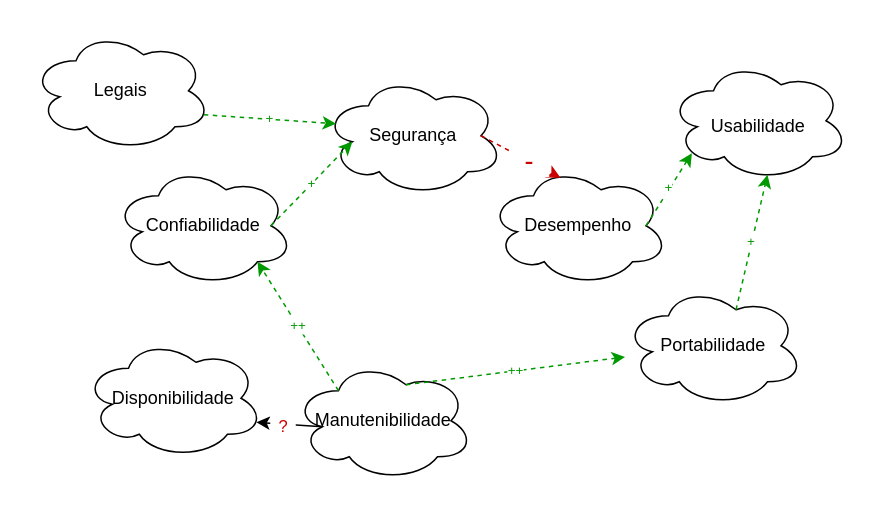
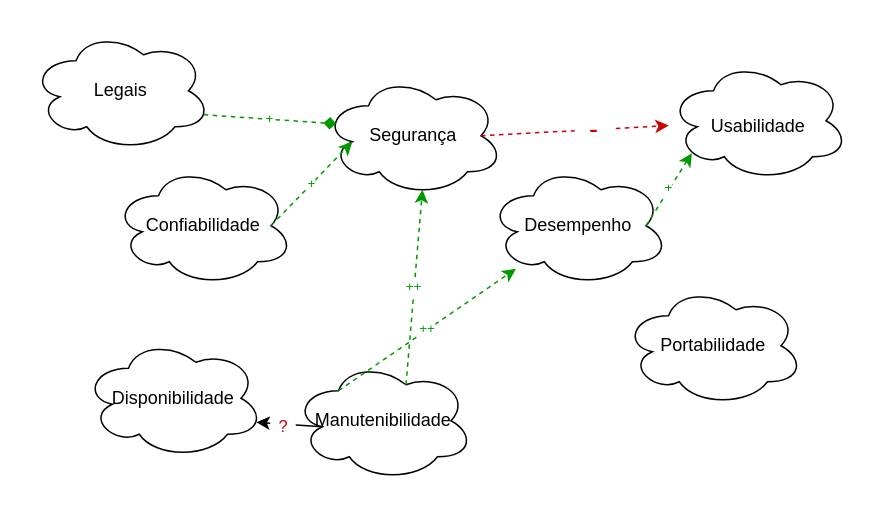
  <mxCell id="0" />
  <mxCell id="1" parent="0" />
  <mxCell id="2" value="&lt;font color=&quot;#000000&quot; style=&quot;font-size: 12px&quot;&gt;Usabilidade&lt;/font&gt;" style="ellipse;shape=cloud;whiteSpace=wrap;html=1;imageBorder=none;labelBackgroundColor=none;fontSize=24;fontColor=#007FFF;strokeColor=#000000;fillColor=none;" vertex="1" parent="1"><mxGeometry x="445" y="40" width="120" height="80" as="geometry" /></mxCell>
  <mxCell id="3" value="Confiabilidade" style="ellipse;shape=cloud;whiteSpace=wrap;html=1;imageBorder=none;labelBackgroundColor=none;fontSize=12;fontColor=#000000;strokeColor=#000000;fillColor=none;" vertex="1" parent="1"><mxGeometry x="75" y="110" width="120" height="80" as="geometry" /></mxCell>
  <mxCell id="4" value="Desempenho" style="ellipse;shape=cloud;whiteSpace=wrap;html=1;imageBorder=none;labelBackgroundColor=none;fontSize=12;fontColor=#000000;strokeColor=#000000;fillColor=none;" vertex="1" parent="1"><mxGeometry x="325" y="110" width="120" height="80" as="geometry" /></mxCell>
  <mxCell id="5" value="Segurança" style="ellipse;shape=cloud;whiteSpace=wrap;html=1;imageBorder=none;labelBackgroundColor=none;fontSize=12;fontColor=#000000;strokeColor=#000000;fillColor=none;" vertex="1" parent="1"><mxGeometry x="215" y="50" width="120" height="80" as="geometry" /></mxCell>
  <mxCell id="6" value="Portabilidade" style="ellipse;shape=cloud;whiteSpace=wrap;html=1;imageBorder=none;labelBackgroundColor=none;fontSize=12;fontColor=#000000;strokeColor=#000000;fillColor=none;" vertex="1" parent="1"><mxGeometry x="415" y="190" width="120" height="80" as="geometry" /></mxCell>
  <mxCell id="7" value="Disponibilidade" style="ellipse;shape=cloud;whiteSpace=wrap;html=1;imageBorder=none;labelBackgroundColor=none;fontSize=12;fontColor=#000000;strokeColor=#000000;fillColor=none;" vertex="1" parent="1"><mxGeometry x="55" y="225" width="120" height="80" as="geometry" /></mxCell>
  <mxCell id="8" value="Legais" style="ellipse;shape=cloud;whiteSpace=wrap;html=1;imageBorder=none;labelBackgroundColor=none;fontSize=12;fontColor=#000000;strokeColor=#000000;fillColor=none;" vertex="1" parent="1"><mxGeometry x="20" y="20" width="120" height="80" as="geometry" /></mxCell>
  <mxCell id="9" value="&lt;font color=&quot;#009900&quot;&gt;+&lt;/font&gt;" style="endArrow=classic;html=1;rounded=0;fontSize=9;fontColor=#000000;dashed=1;strokeColor=#009900;entryX=0.16;entryY=0.55;entryDx=0;entryDy=0;entryPerimeter=0;exitX=0.875;exitY=0.5;exitDx=0;exitDy=0;exitPerimeter=0;" edge="1" parent="1" source="3" target="5"><mxGeometry relative="1" as="geometry"><mxPoint x="155" y="110" as="sourcePoint" /><mxPoint x="255" y="110" as="targetPoint" /></mxGeometry></mxCell>
  <mxCell id="10" value="Manutenibilidade" style="ellipse;shape=cloud;whiteSpace=wrap;html=1;imageBorder=none;labelBackgroundColor=none;fontSize=12;fontColor=#000000;strokeColor=#000000;fillColor=none;" vertex="1" parent="1"><mxGeometry x="195" y="240" width="120" height="80" as="geometry" /></mxCell>
- <mxCell id="11" value="&lt;font color=&quot;#009900&quot;&gt;+&lt;/font&gt;" style="endArrow=classic;html=1;rounded=0;fontSize=9;fontColor=#000000;dashed=1;strokeColor=#009900;entryX=0.55;entryY=0.95;entryDx=0;entryDy=0;entryPerimeter=0;exitX=0.625;exitY=0.2;exitDx=0;exitDy=0;exitPerimeter=0;" edge="1" parent="1" source="6" target="2"><mxGeometry relative="1" as="geometry"><mxPoint x="585" y="160" as="sourcePoint" /><mxPoint x="595" y="50" as="targetPoint" /></mxGeometry></mxCell>
- <mxCell id="12" value="&lt;font style=&quot;font-size: 18px&quot; color=&quot;#cc0000&quot;&gt;&amp;nbsp; -&amp;nbsp;&amp;nbsp;&lt;/font&gt;" style="endArrow=classic;html=1;rounded=0;fontSize=9;fontColor=#000000;dashed=1;strokeColor=#CC0000;entryX=0.4;entryY=0.1;entryDx=0;entryDy=0;entryPerimeter=0;exitX=0.875;exitY=0.5;exitDx=0;exitDy=0;exitPerimeter=0;" edge="1" parent="1" source="5" target="4"><mxGeometry x="0.2" relative="1" as="geometry"><mxPoint x="335" y="90" as="sourcePoint" /><mxPoint x="435" y="90" as="targetPoint" /><mxPoint as="offset" /></mxGeometry></mxCell>
+ <mxCell id="12" value="&lt;font style=&quot;font-size: 18px&quot; color=&quot;#cc0000&quot;&gt;&amp;nbsp; -&amp;nbsp;&amp;nbsp;&lt;/font&gt;" style="endArrow=classic;html=1;rounded=0;fontSize=9;fontColor=#000000;dashed=1;strokeColor=#CC0000;exitX=0.875;exitY=0.5;exitDx=0;exitDy=0;exitPerimeter=0;" edge="1" parent="1" source="5" target="2"><mxGeometry x="0.2" relative="1" as="geometry"><mxPoint x="335" y="90" as="sourcePoint" /><mxPoint x="435" y="90" as="targetPoint" /><mxPoint as="offset" /></mxGeometry></mxCell>
  <mxCell id="13" value="&lt;font color=&quot;#009900&quot;&gt;+&lt;/font&gt;" style="endArrow=classic;html=1;rounded=0;fontSize=9;fontColor=#000000;dashed=1;strokeColor=#009900;entryX=0.13;entryY=0.77;entryDx=0;entryDy=0;entryPerimeter=0;exitX=0.875;exitY=0.5;exitDx=0;exitDy=0;exitPerimeter=0;" edge="1" parent="1" source="4" target="2"><mxGeometry relative="1" as="geometry"><mxPoint x="445" y="150" as="sourcePoint" /><mxPoint x="545" y="150" as="targetPoint" /></mxGeometry></mxCell>
  <mxCell id="14" value="&lt;font style=&quot;font-size: 18px&quot; color=&quot;#cc0000&quot;&gt;&amp;nbsp;&lt;/font&gt;&lt;font style=&quot;font-size: 11px&quot; color=&quot;#cc0000&quot;&gt;?&lt;/font&gt;&lt;font style=&quot;font-size: 18px&quot; color=&quot;#cc0000&quot;&gt;&amp;nbsp;&lt;/font&gt;" style="endArrow=classic;html=1;rounded=0;fontSize=9;fontColor=#000000;strokeColor=#000000;exitX=0.16;exitY=0.55;exitDx=0;exitDy=0;exitPerimeter=0;entryX=0.96;entryY=0.7;entryDx=0;entryDy=0;entryPerimeter=0;" edge="1" parent="1" source="10" target="7"><mxGeometry x="0.2" relative="1" as="geometry"><mxPoint x="95" y="280" as="sourcePoint" /><mxPoint x="95" y="280" as="targetPoint" /><mxPoint as="offset" /></mxGeometry></mxCell>
- <mxCell id="15" value="&lt;font color=&quot;#009900&quot;&gt;+&lt;/font&gt;" style="endArrow=classic;html=1;rounded=0;fontSize=9;fontColor=#000000;dashed=1;strokeColor=#009900;entryX=0.07;entryY=0.4;entryDx=0;entryDy=0;entryPerimeter=0;exitX=0.96;exitY=0.7;exitDx=0;exitDy=0;exitPerimeter=0;" edge="1" parent="1" source="8" target="5"><mxGeometry relative="1" as="geometry"><mxPoint x="115" y="60" as="sourcePoint" /><mxPoint x="215" y="60" as="targetPoint" /></mxGeometry></mxCell>
- <mxCell id="16" value="&lt;font color=&quot;#009900&quot;&gt;++&lt;/font&gt;" style="endArrow=classic;html=1;rounded=0;fontSize=9;fontColor=#000000;dashed=1;strokeColor=#009900;exitX=0.625;exitY=0.2;exitDx=0;exitDy=0;exitPerimeter=0;" edge="1" parent="1" source="10" target="6"><mxGeometry relative="1" as="geometry"><mxPoint x="255" y="140" as="sourcePoint" /><mxPoint x="255" y="140" as="targetPoint" /></mxGeometry></mxCell>
- <mxCell id="17" value="&lt;font color=&quot;#009900&quot;&gt;++&lt;/font&gt;" style="endArrow=classic;html=1;rounded=0;fontSize=9;fontColor=#000000;dashed=1;strokeColor=#009900;exitX=0.25;exitY=0.25;exitDx=0;exitDy=0;exitPerimeter=0;entryX=0.8;entryY=0.8;entryDx=0;entryDy=0;entryPerimeter=0;" edge="1" parent="1" source="10" target="3"><mxGeometry relative="1" as="geometry"><mxPoint x="255" y="140" as="sourcePoint" /><mxPoint x="255" y="140" as="targetPoint" /></mxGeometry></mxCell>
+ <mxCell id="15" value="&lt;font color=&quot;#009900&quot;&gt;+&lt;/font&gt;" style="endArrow=diamond;html=1;rounded=0;fontSize=9;fontColor=#000000;dashed=1;strokeColor=#009900;entryX=0.07;entryY=0.4;entryDx=0;entryDy=0;entryPerimeter=0;exitX=0.96;exitY=0.7;exitDx=0;exitDy=0;exitPerimeter=0;" edge="1" parent="1" source="8" target="5"><mxGeometry relative="1" as="geometry"><mxPoint x="115" y="60" as="sourcePoint" /><mxPoint x="215" y="60" as="targetPoint" /></mxGeometry></mxCell>
+ <mxCell id="16" value="&lt;font color=&quot;#009900&quot;&gt;++&lt;/font&gt;" style="endArrow=classic;html=1;rounded=0;fontSize=9;fontColor=#000000;dashed=1;strokeColor=#009900;exitX=0.625;exitY=0.2;exitDx=0;exitDy=0;exitPerimeter=0;entryX=0.55;entryY=0.95;entryDx=0;entryDy=0;entryPerimeter=0;" edge="1" parent="1" source="10" target="5"><mxGeometry relative="1" as="geometry"><mxPoint x="255" y="140" as="sourcePoint" /><mxPoint x="255" y="140" as="targetPoint" /></mxGeometry></mxCell>
+ <mxCell id="17" value="&lt;font color=&quot;#009900&quot;&gt;++&lt;/font&gt;" style="endArrow=classic;html=1;rounded=0;fontSize=9;fontColor=#000000;dashed=1;strokeColor=#009900;exitX=0.25;exitY=0.25;exitDx=0;exitDy=0;exitPerimeter=0;" edge="1" parent="1" source="10" target="4"><mxGeometry relative="1" as="geometry"><mxPoint x="255" y="140" as="sourcePoint" /><mxPoint x="255" y="140" as="targetPoint" /></mxGeometry></mxCell>
